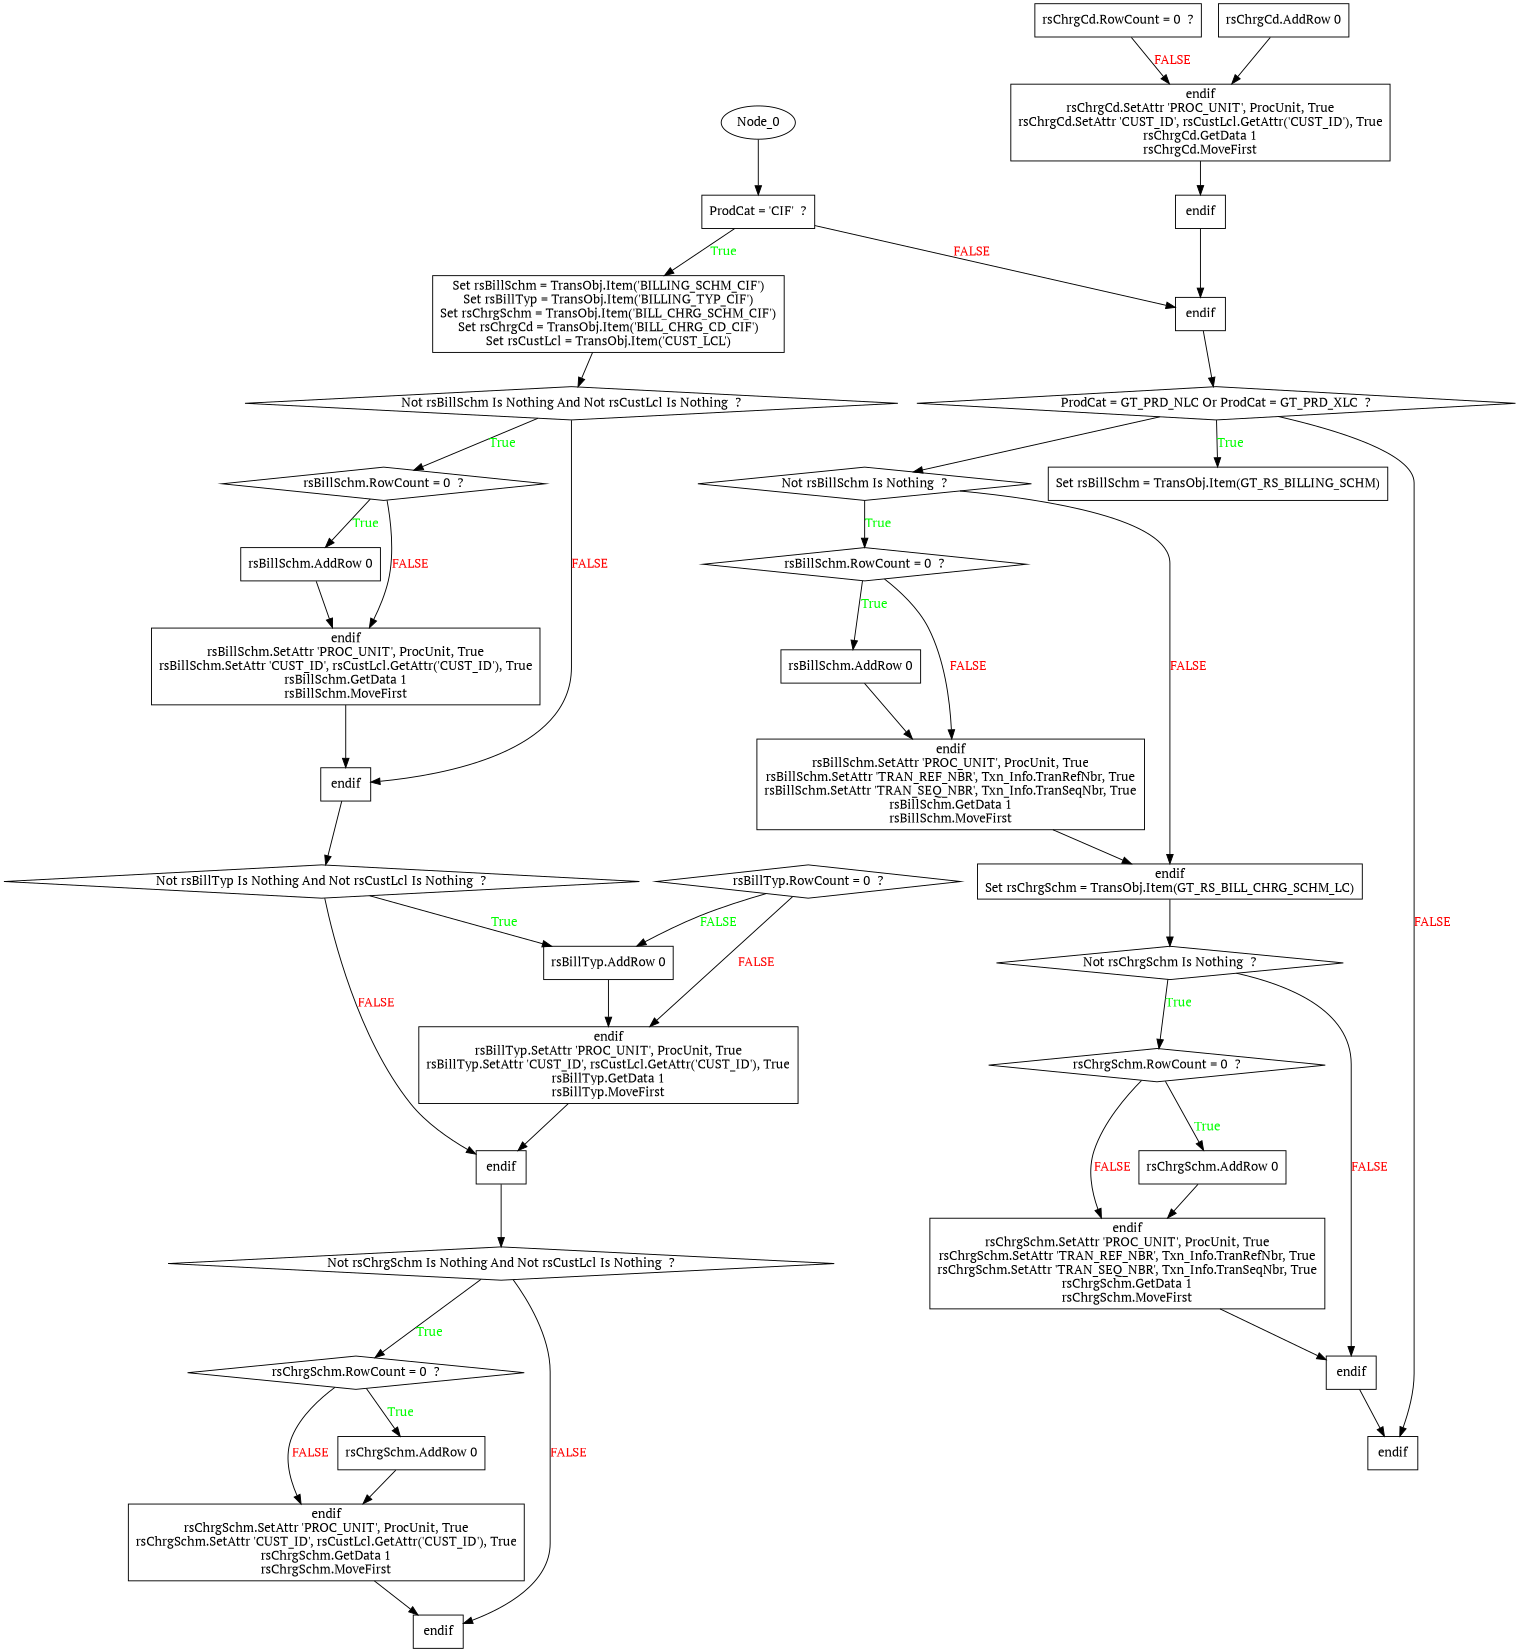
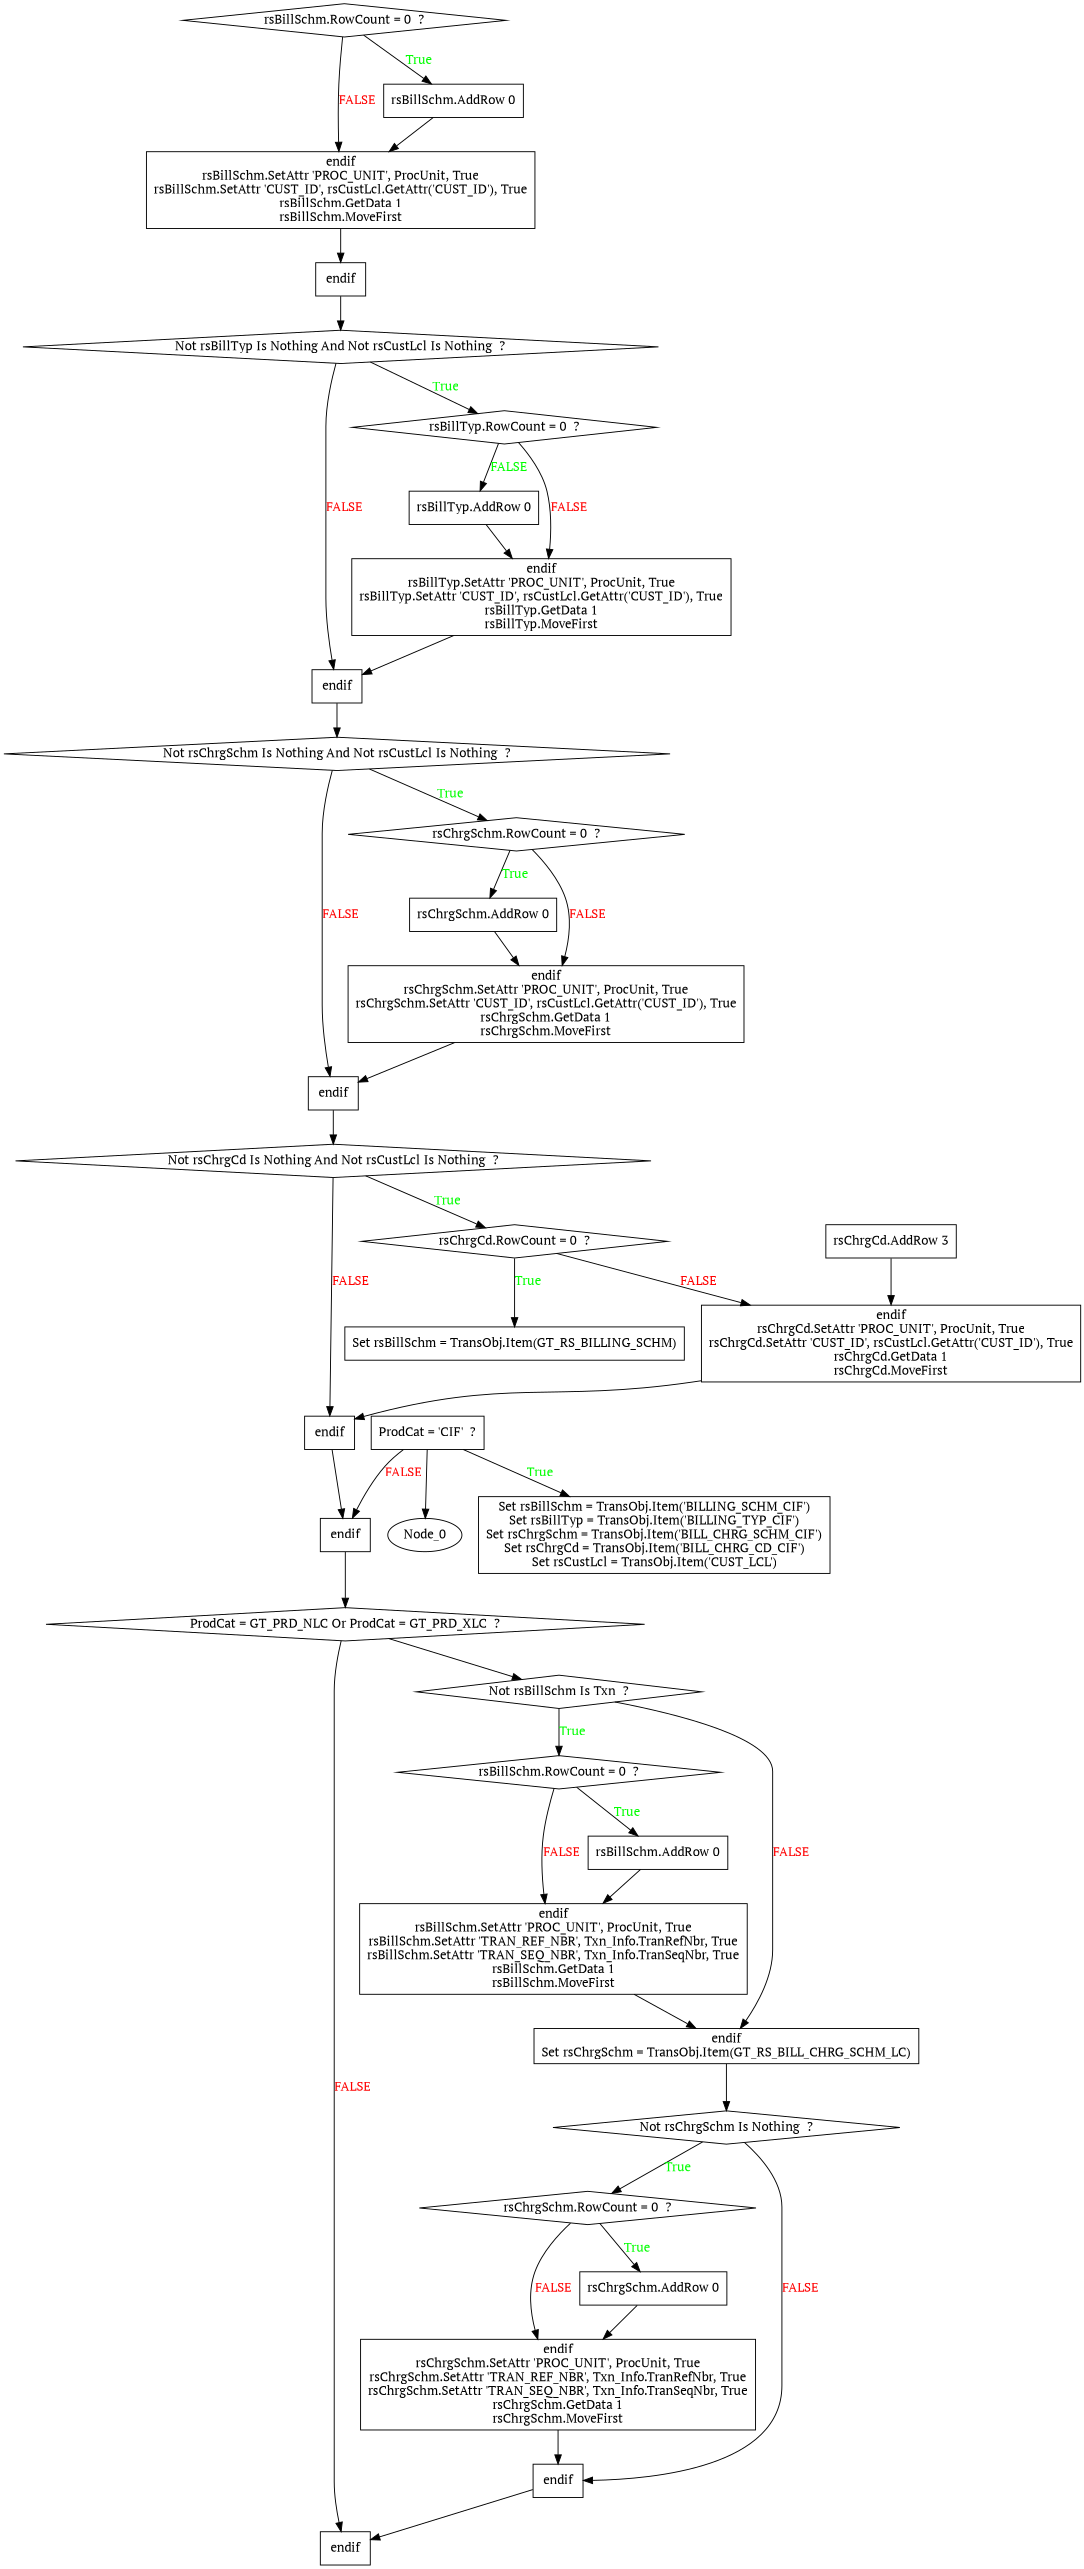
  digraph {
    fontname="PT Serif"
    node [fontname="PT Serif" shape=box]
    edge [fontname="PT Serif"]
    n1 [label="ProdCat = 'CIF'  ?"]
    n2 [label="Set rsBillSchm = TransObj.Item('BILLING_SCHM_CIF')\nSet rsBillTyp = TransObj.Item('BILLING_TYP_CIF')\nSet rsChrgSchm = TransObj.Item('BILL_CHRG_SCHM_CIF')\nSet rsChrgCd = TransObj.Item('BILL_CHRG_CD_CIF')\nSet rsCustLcl = TransObj.Item('CUST_LCL')"]
    n3 [label=endif]
-   n4 [label="Not rsBillSchm Is Nothing And Not rsCustLcl Is Nothing  ?" shape=diamond]
    n5 [label="ProdCat = GT_PRD_NLC Or ProdCat = GT_PRD_XLC  ?" shape=diamond]
    n6 [label="rsBillSchm.RowCount = 0  ?" shape=diamond]
    n7 [label=endif]
    n8 [label="rsBillSchm.AddRow 0"]
    n9 [label="endif\nrsBillSchm.SetAttr 'PROC_UNIT', ProcUnit, True\nrsBillSchm.SetAttr 'CUST_ID', rsCustLcl.GetAttr('CUST_ID'), True\nrsBillSchm.GetData 1\nrsBillSchm.MoveFirst"]
    n10 [label="Not rsBillTyp Is Nothing And Not rsCustLcl Is Nothing  ?" shape=diamond]
    n11 [label="rsBillTyp.RowCount = 0  ?" shape=diamond]
    n12 [label=endif]
    n13 [label="rsBillTyp.AddRow 0"]
    n14 [label="endif\nrsBillTyp.SetAttr 'PROC_UNIT', ProcUnit, True\nrsBillTyp.SetAttr 'CUST_ID', rsCustLcl.GetAttr('CUST_ID'), True\nrsBillTyp.GetData 1\nrsBillTyp.MoveFirst"]
    n15 [label="Not rsChrgSchm Is Nothing And Not rsCustLcl Is Nothing  ?" shape=diamond]
    n16 [label="rsChrgSchm.RowCount = 0  ?" shape=diamond]
    n17 [label=endif]
    n18 [label="rsChrgSchm.AddRow 0"]
    n19 [label="endif\nrsChrgSchm.SetAttr 'PROC_UNIT', ProcUnit, True\nrsChrgSchm.SetAttr 'CUST_ID', rsCustLcl.GetAttr('CUST_ID'), True\nrsChrgSchm.GetData 1\nrsChrgSchm.MoveFirst"]
-   n21 [label="rsChrgCd.RowCount = 0  ?"]
+   n20 [label="Not rsChrgCd Is Nothing And Not rsCustLcl Is Nothing  ?" shape=diamond]
+   n21 [label="rsChrgCd.RowCount = 0  ?" shape=diamond]
    n22 [label=endif]
    n23 [label="endif\nrsChrgCd.SetAttr 'PROC_UNIT', ProcUnit, True\nrsChrgCd.SetAttr 'CUST_ID', rsCustLcl.GetAttr('CUST_ID'), True\nrsChrgCd.GetData 1\nrsChrgCd.MoveFirst"]
-   n24 [label="rsChrgCd.AddRow 0"]
+   n24 [label="rsChrgCd.AddRow 3"]
    n25 [label="Set rsBillSchm = TransObj.Item(GT_RS_BILLING_SCHM)"]
    n26 [label=endif]
-   n27 [label="Not rsBillSchm Is Nothing  ?" shape=diamond]
+   n27 [label="Not rsBillSchm Is Txn  ?" shape=diamond]
    n28 [label="rsBillSchm.RowCount = 0  ?" shape=diamond]
    n29 [label="endif\nSet rsChrgSchm = TransObj.Item(GT_RS_BILL_CHRG_SCHM_LC)"]
    n30 [label="rsBillSchm.AddRow 0"]
    n31 [label="endif\nrsBillSchm.SetAttr 'PROC_UNIT', ProcUnit, True\nrsBillSchm.SetAttr 'TRAN_REF_NBR', Txn_Info.TranRefNbr, True\nrsBillSchm.SetAttr 'TRAN_SEQ_NBR', Txn_Info.TranSeqNbr, True\nrsBillSchm.GetData 1\nrsBillSchm.MoveFirst"]
    n32 [label="Not rsChrgSchm Is Nothing  ?" shape=diamond]
    n33 [label="rsChrgSchm.RowCount = 0  ?" shape=diamond]
    n34 [label=endif]
    n35 [label="rsChrgSchm.AddRow 0"]
    n36 [label="endif\nrsChrgSchm.SetAttr 'PROC_UNIT', ProcUnit, True\nrsChrgSchm.SetAttr 'TRAN_REF_NBR', Txn_Info.TranRefNbr, True\nrsChrgSchm.SetAttr 'TRAN_SEQ_NBR', Txn_Info.TranSeqNbr, True\nrsChrgSchm.GetData 1\nrsChrgSchm.MoveFirst"]
    Node_0 [shape=""]
    n1 -> n2 [fontcolor=GREEN label=True]
    n1 -> n3 [fontcolor=RED label=FALSE]
-   n2 -> n4
    n3 -> n5
-   n4 -> n6 [fontcolor=GREEN label=True]
-   n4 -> n7 [fontcolor=RED label=FALSE]
-   n5 -> n25 [fontcolor=GREEN label=True]
+   n21 -> n25 [fontcolor=GREEN label=True]
    n5 -> n26 [fontcolor=RED label=FALSE]
    n5 -> n27
    n6 -> n8 [fontcolor=GREEN label=True]
    n6 -> n9 [fontcolor=RED label=FALSE]
    n7 -> n10
    n8 -> n9
    n9 -> n7
-   n10 -> n13 [fontcolor=GREEN label=True]
+   n10 -> n11 [fontcolor=GREEN label=True]
    n10 -> n12 [fontcolor=RED label=FALSE]
    n11 -> n13 [fontcolor=GREEN label=FALSE]
    n11 -> n14 [fontcolor=RED label=FALSE]
    n12 -> n15
    n13 -> n14
    n14 -> n12
    n15 -> n16 [fontcolor=GREEN label=True]
    n15 -> n17 [fontcolor=RED label=FALSE]
    n16 -> n18 [fontcolor=GREEN label=True]
    n16 -> n19 [fontcolor=RED label=FALSE]
+   n17 -> n20
    n18 -> n19
    n19 -> n17
+   n20 -> n21 [fontcolor=GREEN label=True]
+   n20 -> n22 [fontcolor=RED label=FALSE]
    n21 -> n23 [fontcolor=RED label=FALSE]
    n22 -> n3
    n23 -> n22
    n24 -> n23
    n27 -> n28 [fontcolor=GREEN label=True]
    n27 -> n29 [fontcolor=RED label=FALSE]
    n28 -> n30 [fontcolor=GREEN label=True]
    n28 -> n31 [fontcolor=RED label=FALSE]
    n29 -> n32
    n30 -> n31
    n31 -> n29
    n32 -> n33 [fontcolor=GREEN label=True]
    n32 -> n34 [fontcolor=RED label=FALSE]
    n33 -> n35 [fontcolor=GREEN label=True]
    n33 -> n36 [fontcolor=RED label=FALSE]
    n34 -> n26
    n35 -> n36
    n36 -> n34
-   Node_0 -> n1
+   n1 -> Node_0
  }
